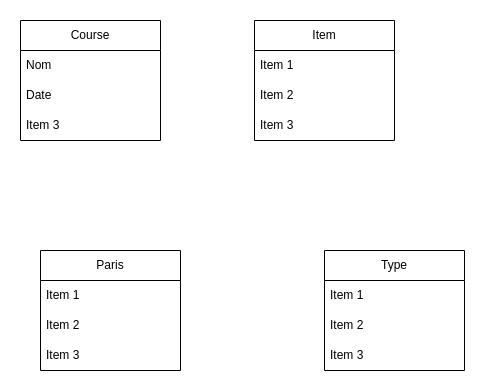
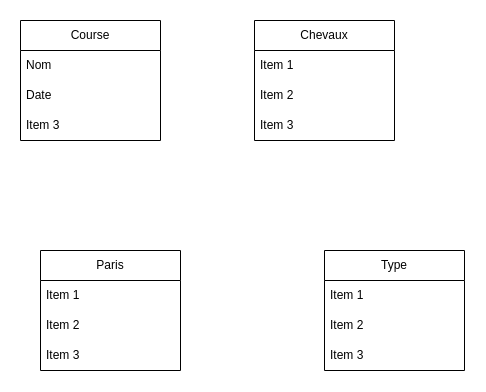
  <mxCell id="0" />
  <mxCell id="1" parent="0" />
  <mxCell id="2" value="Course" style="swimlane;fontStyle=0;childLayout=stackLayout;horizontal=1;startSize=30;horizontalStack=0;resizeParent=1;resizeParentMax=0;resizeLast=0;collapsible=1;marginBottom=0;whiteSpace=wrap;html=1;" vertex="1" parent="1"><mxGeometry x="20" y="20" width="140" height="120" as="geometry" /></mxCell>
  <mxCell id="3" value="Nom" style="text;strokeColor=none;fillColor=none;align=left;verticalAlign=middle;spacingLeft=4;spacingRight=4;overflow=hidden;points=[[0,0.5],[1,0.5]];portConstraint=eastwest;rotatable=0;whiteSpace=wrap;html=1;" vertex="1" parent="2"><mxGeometry y="30" width="140" height="30" as="geometry" /></mxCell>
  <mxCell id="4" value="Date" style="text;strokeColor=none;fillColor=none;align=left;verticalAlign=middle;spacingLeft=4;spacingRight=4;overflow=hidden;points=[[0,0.5],[1,0.5]];portConstraint=eastwest;rotatable=0;whiteSpace=wrap;html=1;" vertex="1" parent="2"><mxGeometry y="60" width="140" height="30" as="geometry" /></mxCell>
  <mxCell id="5" value="Item 3" style="text;strokeColor=none;fillColor=none;align=left;verticalAlign=middle;spacingLeft=4;spacingRight=4;overflow=hidden;points=[[0,0.5],[1,0.5]];portConstraint=eastwest;rotatable=0;whiteSpace=wrap;html=1;" vertex="1" parent="2"><mxGeometry y="90" width="140" height="30" as="geometry" /></mxCell>
- <mxCell id="6" value="Item" style="swimlane;fontStyle=0;childLayout=stackLayout;horizontal=1;startSize=30;horizontalStack=0;resizeParent=1;resizeParentMax=0;resizeLast=0;collapsible=1;marginBottom=0;whiteSpace=wrap;html=1;" vertex="1" parent="1"><mxGeometry x="254" y="20" width="140" height="120" as="geometry" /></mxCell>
+ <mxCell id="6" value="Chevaux" style="swimlane;fontStyle=0;childLayout=stackLayout;horizontal=1;startSize=30;horizontalStack=0;resizeParent=1;resizeParentMax=0;resizeLast=0;collapsible=1;marginBottom=0;whiteSpace=wrap;html=1;" vertex="1" parent="1"><mxGeometry x="254" y="20" width="140" height="120" as="geometry" /></mxCell>
  <mxCell id="7" value="Item 1" style="text;strokeColor=none;fillColor=none;align=left;verticalAlign=middle;spacingLeft=4;spacingRight=4;overflow=hidden;points=[[0,0.5],[1,0.5]];portConstraint=eastwest;rotatable=0;whiteSpace=wrap;html=1;" vertex="1" parent="6"><mxGeometry y="30" width="140" height="30" as="geometry" /></mxCell>
  <mxCell id="8" value="Item 2" style="text;strokeColor=none;fillColor=none;align=left;verticalAlign=middle;spacingLeft=4;spacingRight=4;overflow=hidden;points=[[0,0.5],[1,0.5]];portConstraint=eastwest;rotatable=0;whiteSpace=wrap;html=1;" vertex="1" parent="6"><mxGeometry y="60" width="140" height="30" as="geometry" /></mxCell>
  <mxCell id="9" value="Item 3" style="text;strokeColor=none;fillColor=none;align=left;verticalAlign=middle;spacingLeft=4;spacingRight=4;overflow=hidden;points=[[0,0.5],[1,0.5]];portConstraint=eastwest;rotatable=0;whiteSpace=wrap;html=1;" vertex="1" parent="6"><mxGeometry y="90" width="140" height="30" as="geometry" /></mxCell>
  <mxCell id="10" value="Paris" style="swimlane;fontStyle=0;childLayout=stackLayout;horizontal=1;startSize=30;horizontalStack=0;resizeParent=1;resizeParentMax=0;resizeLast=0;collapsible=1;marginBottom=0;whiteSpace=wrap;html=1;" vertex="1" parent="1"><mxGeometry x="40" y="250" width="140" height="120" as="geometry" /></mxCell>
  <mxCell id="11" value="Item 1" style="text;strokeColor=none;fillColor=none;align=left;verticalAlign=middle;spacingLeft=4;spacingRight=4;overflow=hidden;points=[[0,0.5],[1,0.5]];portConstraint=eastwest;rotatable=0;whiteSpace=wrap;html=1;" vertex="1" parent="10"><mxGeometry y="30" width="140" height="30" as="geometry" /></mxCell>
  <mxCell id="12" value="Item 2" style="text;strokeColor=none;fillColor=none;align=left;verticalAlign=middle;spacingLeft=4;spacingRight=4;overflow=hidden;points=[[0,0.5],[1,0.5]];portConstraint=eastwest;rotatable=0;whiteSpace=wrap;html=1;" vertex="1" parent="10"><mxGeometry y="60" width="140" height="30" as="geometry" /></mxCell>
  <mxCell id="13" value="Item 3" style="text;strokeColor=none;fillColor=none;align=left;verticalAlign=middle;spacingLeft=4;spacingRight=4;overflow=hidden;points=[[0,0.5],[1,0.5]];portConstraint=eastwest;rotatable=0;whiteSpace=wrap;html=1;" vertex="1" parent="10"><mxGeometry y="90" width="140" height="30" as="geometry" /></mxCell>
  <mxCell id="14" value="Type" style="swimlane;fontStyle=0;childLayout=stackLayout;horizontal=1;startSize=30;horizontalStack=0;resizeParent=1;resizeParentMax=0;resizeLast=0;collapsible=1;marginBottom=0;whiteSpace=wrap;html=1;" vertex="1" parent="1"><mxGeometry x="324" y="250" width="140" height="120" as="geometry" /></mxCell>
  <mxCell id="15" value="Item 1" style="text;strokeColor=none;fillColor=none;align=left;verticalAlign=middle;spacingLeft=4;spacingRight=4;overflow=hidden;points=[[0,0.5],[1,0.5]];portConstraint=eastwest;rotatable=0;whiteSpace=wrap;html=1;" vertex="1" parent="14"><mxGeometry y="30" width="140" height="30" as="geometry" /></mxCell>
  <mxCell id="16" value="Item 2" style="text;strokeColor=none;fillColor=none;align=left;verticalAlign=middle;spacingLeft=4;spacingRight=4;overflow=hidden;points=[[0,0.5],[1,0.5]];portConstraint=eastwest;rotatable=0;whiteSpace=wrap;html=1;" vertex="1" parent="14"><mxGeometry y="60" width="140" height="30" as="geometry" /></mxCell>
  <mxCell id="17" value="Item 3" style="text;strokeColor=none;fillColor=none;align=left;verticalAlign=middle;spacingLeft=4;spacingRight=4;overflow=hidden;points=[[0,0.5],[1,0.5]];portConstraint=eastwest;rotatable=0;whiteSpace=wrap;html=1;" vertex="1" parent="14"><mxGeometry y="90" width="140" height="30" as="geometry" /></mxCell>
